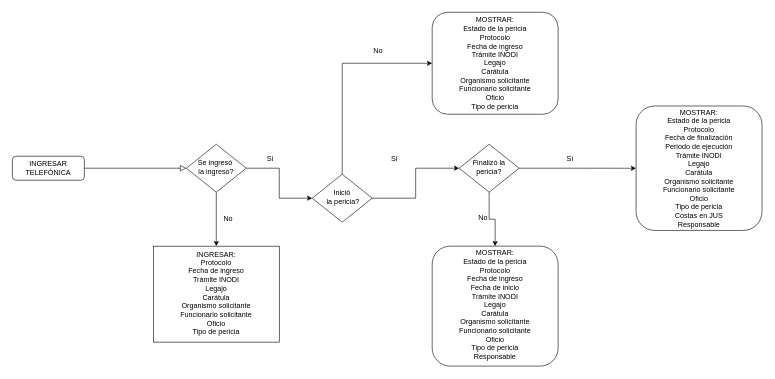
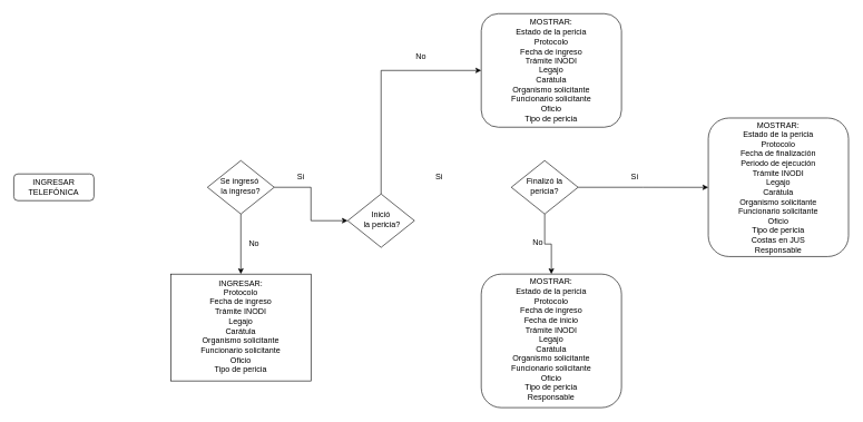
  <mxCell id="0" />
  <mxCell id="1" parent="0" />
- <mxCell id="2" value="" style="rounded=0;html=1;jettySize=auto;orthogonalLoop=1;fontSize=11;endArrow=block;endFill=0;endSize=8;strokeWidth=1;shadow=0;labelBackgroundColor=none;edgeStyle=orthogonalEdgeStyle;" parent="1" source="3" target="6" edge="1"><mxGeometry relative="1" as="geometry" /></mxCell>
  <mxCell id="3" value="INGRESAR TELEFÓNICA" style="rounded=1;whiteSpace=wrap;html=1;fontSize=12;glass=0;strokeWidth=1;shadow=0;" parent="1" vertex="1"><mxGeometry x="20" y="260" width="120" height="40" as="geometry" /></mxCell>
  <mxCell id="4" value="" style="edgeStyle=orthogonalEdgeStyle;rounded=0;orthogonalLoop=1;jettySize=auto;html=1;entryX=0;entryY=0.5;entryDx=0;entryDy=0;" edge="1" parent="1" source="6" target="10"><mxGeometry relative="1" as="geometry"><mxPoint x="500" y="280" as="targetPoint" /></mxGeometry></mxCell>
  <mxCell id="5" value="" style="edgeStyle=orthogonalEdgeStyle;rounded=0;orthogonalLoop=1;jettySize=auto;html=1;" edge="1" parent="1" source="6" target="15"><mxGeometry relative="1" as="geometry" /></mxCell>
  <mxCell id="6" value="Se ingresó&amp;nbsp;&lt;br&gt;la ingreso?" style="rhombus;whiteSpace=wrap;html=1;shadow=0;fontFamily=Helvetica;fontSize=12;align=center;strokeWidth=1;spacing=6;spacingTop=-4;" parent="1" vertex="1"><mxGeometry x="310" y="240" width="100" height="80" as="geometry" /></mxCell>
  <mxCell id="7" value="Si" style="text;html=1;strokeColor=none;fillColor=none;align=center;verticalAlign=middle;whiteSpace=wrap;rounded=0;" vertex="1" parent="1"><mxGeometry x="420" y="250" width="60" height="30" as="geometry" /></mxCell>
- <mxCell id="8" value="" style="edgeStyle=orthogonalEdgeStyle;rounded=0;orthogonalLoop=1;jettySize=auto;html=1;" edge="1" parent="1" source="10" target="18"><mxGeometry relative="1" as="geometry" /></mxCell>
  <mxCell id="9" style="edgeStyle=orthogonalEdgeStyle;rounded=0;orthogonalLoop=1;jettySize=auto;html=1;exitX=0.5;exitY=0;exitDx=0;exitDy=0;entryX=0;entryY=0.5;entryDx=0;entryDy=0;" edge="1" parent="1" source="10" target="11"><mxGeometry relative="1" as="geometry" /></mxCell>
  <mxCell id="10" value="Inició&lt;br&gt;&amp;nbsp;la pericia?" style="rhombus;whiteSpace=wrap;html=1;shadow=0;fontFamily=Helvetica;fontSize=12;align=center;strokeWidth=1;spacing=6;spacingTop=-4;" vertex="1" parent="1"><mxGeometry x="520" y="290" width="100" height="80" as="geometry" /></mxCell>
  <mxCell id="11" value="MOSTRAR:&lt;br&gt;Estado de la pericia&lt;br&gt;Protocolo&lt;br&gt;Fecha de ingreso&lt;br&gt;Trámite INODI&lt;br&gt;Legajo&lt;br&gt;Carátula&lt;br&gt;Organismo solicitante&lt;br&gt;Funcionario solicitante&lt;br&gt;Oficio&lt;br&gt;Tipo de pericia" style="rounded=1;whiteSpace=wrap;html=1;fontSize=12;glass=0;strokeWidth=1;shadow=0;" vertex="1" parent="1"><mxGeometry x="720" y="20" width="210" height="170" as="geometry" /></mxCell>
  <mxCell id="12" value="MOSTRAR:&lt;br&gt;Estado de la pericia&lt;br&gt;Protocolo&lt;br&gt;Fecha de finalización&lt;br&gt;Periodo de ejecución&lt;br&gt;Trámite INODI&lt;br&gt;Legajo&lt;br&gt;Carátula&lt;br&gt;Organismo solicitante&lt;br&gt;Funcionario solicitante&lt;br&gt;Oficio&lt;br&gt;Tipo de pericia&lt;br&gt;Costas en JUS&lt;br&gt;Responsable" style="rounded=1;whiteSpace=wrap;html=1;fontSize=12;glass=0;strokeWidth=1;shadow=0;" vertex="1" parent="1"><mxGeometry x="1060" y="176.25" width="210" height="207.5" as="geometry" /></mxCell>
  <mxCell id="13" value="Si" style="text;html=1;strokeColor=none;fillColor=none;align=center;verticalAlign=middle;whiteSpace=wrap;rounded=0;" vertex="1" parent="1"><mxGeometry x="627" y="250" width="60" height="30" as="geometry" /></mxCell>
  <mxCell id="14" value="No" style="text;html=1;strokeColor=none;fillColor=none;align=center;verticalAlign=middle;whiteSpace=wrap;rounded=0;" vertex="1" parent="1"><mxGeometry x="600" y="70" width="60" height="30" as="geometry" /></mxCell>
  <mxCell id="15" value="INGRESAR:&lt;br&gt;Protocolo&lt;br&gt;Fecha de ingreso&lt;br&gt;Trámite INODI&lt;br&gt;Legajo&lt;br&gt;Carátula&lt;br&gt;Organismo solicitante&lt;br&gt;Funcionario solicitante&lt;br&gt;Oficio&lt;br&gt;Tipo de pericia" style="whiteSpace=wrap;html=1;shadow=0;strokeWidth=1;spacing=6;spacingTop=-4;" vertex="1" parent="1"><mxGeometry x="255" y="410" width="210" height="160" as="geometry" /></mxCell>
  <mxCell id="16" value="" style="edgeStyle=orthogonalEdgeStyle;rounded=0;orthogonalLoop=1;jettySize=auto;html=1;" edge="1" parent="1" source="18" target="12"><mxGeometry relative="1" as="geometry" /></mxCell>
  <mxCell id="17" value="" style="edgeStyle=orthogonalEdgeStyle;rounded=0;orthogonalLoop=1;jettySize=auto;html=1;" edge="1" parent="1" source="18" target="20"><mxGeometry relative="1" as="geometry" /></mxCell>
  <mxCell id="18" value="Finalizó la pericia?" style="rhombus;whiteSpace=wrap;html=1;shadow=0;fontFamily=Helvetica;fontSize=12;align=center;strokeWidth=1;spacing=6;spacingTop=-4;" vertex="1" parent="1"><mxGeometry x="765" y="240" width="100" height="80" as="geometry" /></mxCell>
  <mxCell id="19" value="Si" style="text;html=1;strokeColor=none;fillColor=none;align=center;verticalAlign=middle;whiteSpace=wrap;rounded=0;" vertex="1" parent="1"><mxGeometry x="920" y="250" width="60" height="30" as="geometry" /></mxCell>
  <mxCell id="20" value="MOSTRAR:&lt;br&gt;Estado de la pericia&lt;br&gt;Protocolo&lt;br&gt;Fecha de ingreso&lt;br&gt;Fecha de inicio&lt;br&gt;Trámite INODI&lt;br&gt;Legajo&lt;br&gt;Carátula&lt;br&gt;Organismo solicitante&lt;br&gt;Funcionario solicitante&lt;br&gt;Oficio&lt;br&gt;Tipo de pericia&lt;br&gt;Responsable" style="rounded=1;whiteSpace=wrap;html=1;shadow=0;strokeWidth=1;spacing=6;spacingTop=-4;" vertex="1" parent="1"><mxGeometry x="720" y="410" width="210" height="200" as="geometry" /></mxCell>
  <mxCell id="21" value="No" style="text;html=1;strokeColor=none;fillColor=none;align=center;verticalAlign=middle;whiteSpace=wrap;rounded=0;" vertex="1" parent="1"><mxGeometry x="775" y="347.5" width="60" height="30" as="geometry" /></mxCell>
  <mxCell id="22" value="No" style="text;html=1;strokeColor=none;fillColor=none;align=center;verticalAlign=middle;whiteSpace=wrap;rounded=0;" vertex="1" parent="1"><mxGeometry x="350" y="350" width="60" height="30" as="geometry" /></mxCell>
